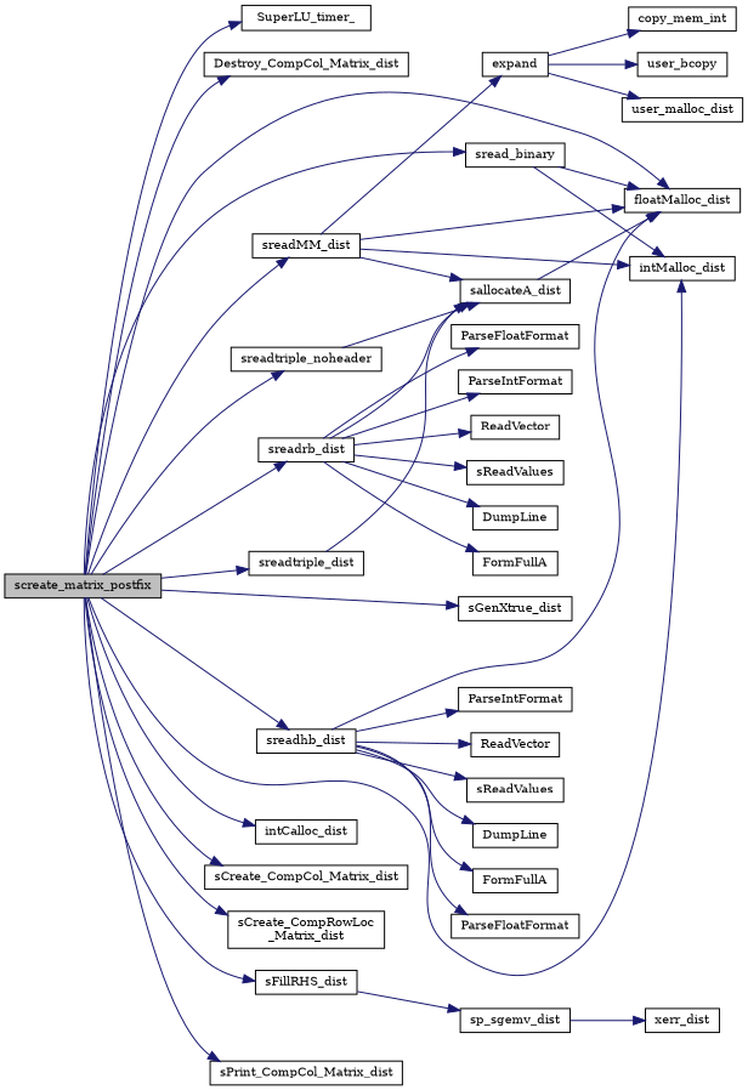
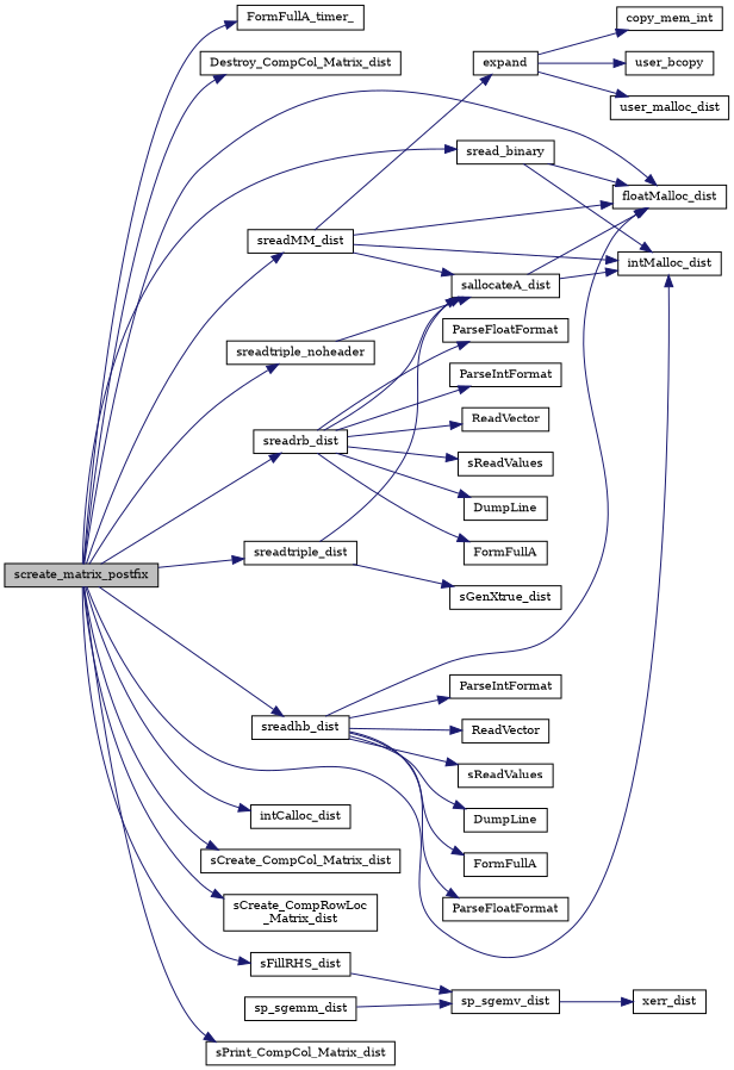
  digraph {
    fontname="DejaVu Serif"
    rankdir=LR
    node [color=black fillcolor=white fontname="DejaVu Serif" fontsize=10 shape=record style=filled]
    edge [color=midnightblue fontname="DejaVu Serif" fontsize=10 labelfontname=Helvetica labelfontsize=10 style=solid]
    n1 [fillcolor=grey75 fontcolor=black height=0.2 label=screate_matrix_postfix width=0.4]
    n2 [height=0.2 label=Destroy_CompCol_Matrix_dist width=0.4]
    n3 [height=0.2 label=floatMalloc_dist width=0.4]
    n4 [height=0.2 label=intCalloc_dist width=0.4]
    n5 [height=0.2 label=intMalloc_dist width=0.4]
    n6 [height=0.2 label=sCreate_CompCol_Matrix_dist width=0.4]
    n7 [height=0.2 label="sCreate_CompRowLoc\l_Matrix_dist" width=0.4]
    n8 [height=0.2 label=sFillRHS_dist width=0.4]
    n9 [height=0.2 label=sGenXtrue_dist width=0.4]
    n10 [height=0.2 label=sPrint_CompCol_Matrix_dist width=0.4]
    n11 [height=0.2 label=sread_binary width=0.4]
    n12 [height=0.2 label=sreadhb_dist width=0.4]
    n13 [height=0.2 label=sreadMM_dist width=0.4]
    n14 [height=0.2 label=sreadrb_dist width=0.4]
    n15 [height=0.2 label=sreadtriple_dist width=0.4]
    n16 [height=0.2 label=sreadtriple_noheader width=0.4]
-   n17 [height=0.2 label=SuperLU_timer_ width=0.4]
+   n17 [height=0.2 label=FormFullA_timer_ width=0.4]
    n18 [height=0.2 label=sallocateA_dist width=0.4]
    n19 [height=0.2 label=sp_sgemv_dist width=0.4]
    n20 [height=0.2 label=DumpLine width=0.4]
    n21 [height=0.2 label=FormFullA width=0.4]
    n22 [height=0.2 label=ParseFloatFormat width=0.4]
    n23 [height=0.2 label=ParseIntFormat width=0.4]
    n24 [height=0.2 label=ReadVector width=0.4]
    n25 [height=0.2 label=sReadValues width=0.4]
    n26 [height=0.2 label=expand width=0.4]
    n27 [height=0.2 label=DumpLine width=0.4]
    n28 [height=0.2 label=FormFullA width=0.4]
    n29 [height=0.2 label=ParseFloatFormat width=0.4]
    n30 [height=0.2 label=ParseIntFormat width=0.4]
    n31 [height=0.2 label=ReadVector width=0.4]
    n32 [height=0.2 label=sReadValues width=0.4]
+   n33 [height=0.2 label=sp_sgemm_dist width=0.4]
    n34 [height=0.2 label=xerr_dist width=0.4]
    n35 [height=0.2 label=copy_mem_int width=0.4]
    n36 [height=0.2 label=user_bcopy width=0.4]
    n37 [height=0.2 label=user_malloc_dist width=0.4]
    n1 -> n2
    n1 -> n3
    n1 -> n4
    n1 -> n5
    n1 -> n6
    n1 -> n7
    n1 -> n8
-   n1 -> n9
+   n15 -> n9
    n1 -> n10
    n1 -> n11
    n1 -> n12
    n1 -> n13
    n1 -> n14
    n1 -> n15
    n1 -> n16
    n1 -> n17
    n8 -> n19
    n11 -> n3
    n11 -> n5
    n12 -> n3
    n12 -> n20
    n12 -> n21
    n12 -> n22
    n12 -> n23
    n12 -> n24
    n12 -> n25
    n13 -> n3
    n13 -> n5
    n13 -> n18
    n13 -> n26
    n14 -> n18
    n14 -> n27
    n14 -> n28
    n14 -> n29
    n14 -> n30
    n14 -> n31
    n14 -> n32
    n15 -> n18
    n16 -> n18
    n18 -> n3
+   n18 -> n5
    n19 -> n34
    n26 -> n35
    n26 -> n36
    n26 -> n37
+   n33 -> n19
  }
